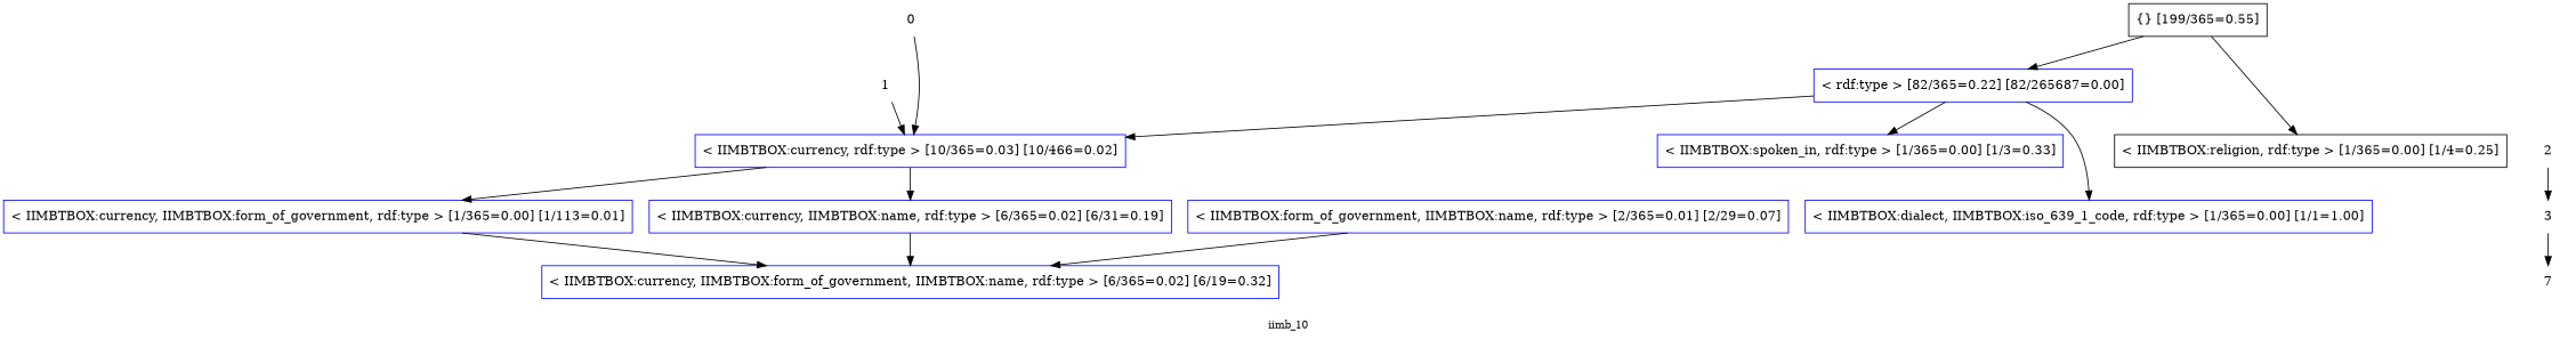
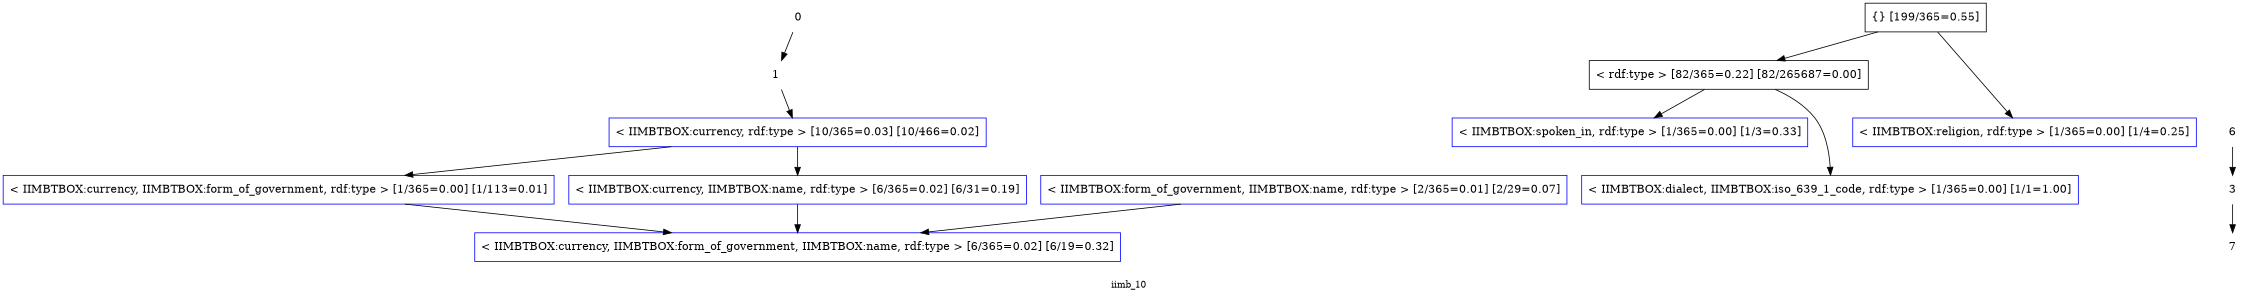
  digraph {
    fontsize=11.0
    label=iimb_10
    node [shape=rectangle color=blue style=solid]
    edge [color=black style=solid]
    n1 [label=0 shape=plaintext color="" style=""]
    n2 [color=black label="{} [199/365=0.55]"]
    n3 [label=1 shape=plaintext color="" style=""]
-   n4 [label="< rdf:type > [82/365=0.22] [82/265687=0.00]"]
-   n5 [label=2 shape=plaintext color="" style=""]
+   n4 [color=black label="< rdf:type > [82/365=0.22] [82/265687=0.00]"]
+   n5 [label=6 shape=plaintext color="" style=""]
    n6 [label="< IIMBTBOX:currency, rdf:type > [10/365=0.03] [10/466=0.02]"]
-   n7 [color=black label="< IIMBTBOX:religion, rdf:type > [1/365=0.00] [1/4=0.25]"]
+   n7 [label="< IIMBTBOX:religion, rdf:type > [1/365=0.00] [1/4=0.25]"]
    n8 [label="< IIMBTBOX:spoken_in, rdf:type > [1/365=0.00] [1/3=0.33]"]
    n9 [label=3 shape=plaintext color="" style=""]
    n10 [label="< IIMBTBOX:currency, IIMBTBOX:form_of_government, rdf:type > [1/365=0.00] [1/113=0.01]"]
    n11 [label="< IIMBTBOX:currency, IIMBTBOX:name, rdf:type > [6/365=0.02] [6/31=0.19]"]
    n12 [label="< IIMBTBOX:dialect, IIMBTBOX:iso_639_1_code, rdf:type > [1/365=0.00] [1/1=1.00]"]
    n13 [label="< IIMBTBOX:form_of_government, IIMBTBOX:name, rdf:type > [2/365=0.01] [2/29=0.07]"]
    n14 [label=7 shape=plaintext color="" style=""]
    n15 [label="< IIMBTBOX:currency, IIMBTBOX:form_of_government, IIMBTBOX:name, rdf:type > [6/365=0.02] [6/19=0.32]"]
    subgraph sub_1 {
      rank=same
      n1
      n2
    }
    subgraph sub_2 {
      rank=same
      n3
      n4
    }
    subgraph sub_3 {
      rank=same
      n5
      n6
      n7
      n8
    }
    subgraph sub_4 {
      rank=same
      n9
      n10
      n11
      n12
      n13
    }
    subgraph sub_5 {
      rank=same
      n14
      n15
    }
-   n1 -> n6 [color="" style=""]
+   n1 -> n3 [color="" style=""]
    n2 -> n4
    n2 -> n7
    n3 -> n6 [color="" style=""]
-   n4 -> n6
    n4 -> n8
    n4 -> n12
    n5 -> n9 [color="" style=""]
    n6 -> n10
    n6 -> n11
    n9 -> n14 [color="" style=""]
    n10 -> n15
    n11 -> n15
    n13 -> n15
  }
